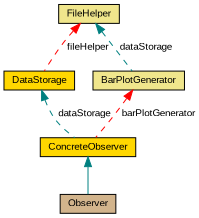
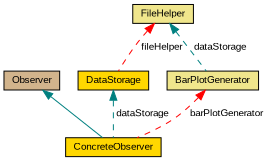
  digraph {
    fontname="Liberation Sans"
    node [color=black fillcolor=gold fontname="Liberation Sans" fontsize=10 shape=record style=filled]
    edge [color=teal dir=back fontname="Liberation Sans" fontsize=10 labelfontname=Helvetica labelfontsize=10 style=dashed]
    n1 [fontcolor=black height=0.2 label=ConcreteObserver width=0.4]
    n2 [fillcolor=tan height=0.2 label=Observer width=0.4]
    n3 [height=0.2 label=DataStorage width=0.4]
    n4 [fillcolor=khaki height=0.2 label=FileHelper width=0.4]
    n5 [fillcolor=khaki height=0.2 label=BarPlotGenerator width=0.4]
-   n1 -> n2 [style=solid]
+   n2 -> n1 [style=solid]
    n3 -> n1 [label=" dataStorage"]
    n4 -> n3 [color=red label=" fileHelper"]
    n4 -> n5 [label=" dataStorage"]
    n5 -> n1 [color=red label=" barPlotGenerator"]
  }
